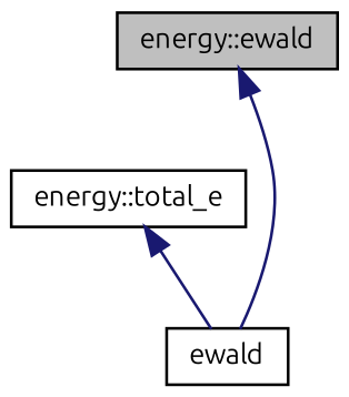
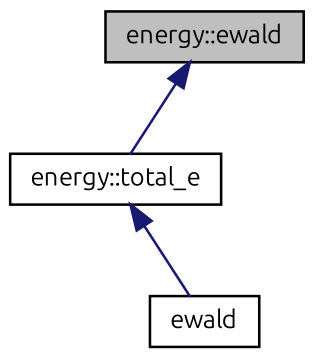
  digraph {
    fontname=Ubuntu
    rankdir=TB
    node [color=black fillcolor=white fontname=Ubuntu fontsize=10 shape=record style=filled]
    edge [color=midnightblue dir=back fontname=Ubuntu fontsize=10 labelfontname=Helvetica labelfontsize=10 style=solid]
    n1 [fillcolor=grey75 fontcolor=black height=0.2 label="energy::ewald" width=0.4]
    n2 [height=0.2 label="energy::total_e" width=0.4]
    n3 [height=0.2 label=ewald width=0.4]
-   n1 -> n3
+   n1 -> n2
    n2 -> n3
  }
